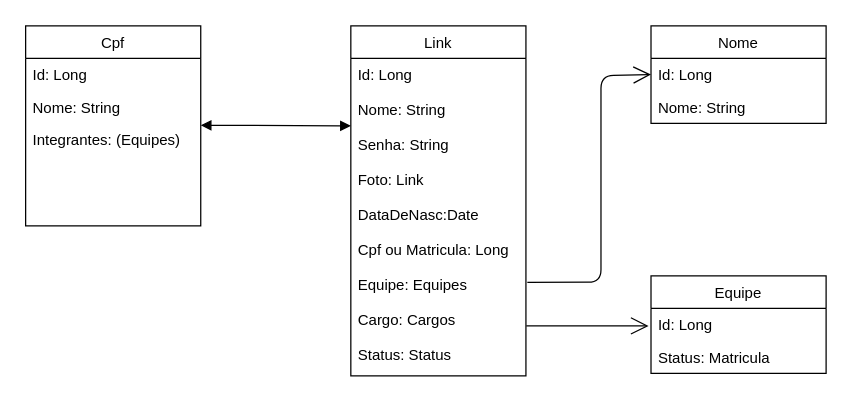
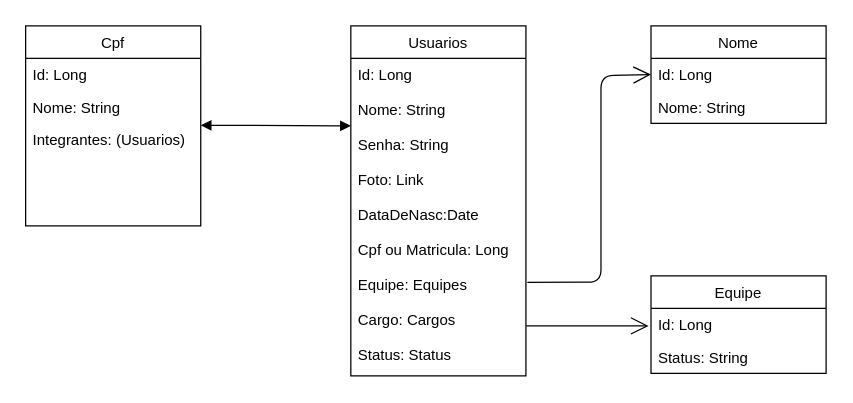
  <mxCell id="0" />
  <mxCell id="1" parent="0" />
  <mxCell id="2" value="Cpf" style="swimlane;fontStyle=0;childLayout=stackLayout;horizontal=1;startSize=26;fillColor=none;horizontalStack=0;resizeParent=1;resizeParentMax=0;resizeLast=0;collapsible=1;marginBottom=0;" parent="1" vertex="1"><mxGeometry x="20" y="20" width="140" height="160" as="geometry" /></mxCell>
  <mxCell id="3" value="Id: Long" style="text;strokeColor=none;fillColor=none;align=left;verticalAlign=top;spacingLeft=4;spacingRight=4;overflow=hidden;rotatable=0;points=[[0,0.5],[1,0.5]];portConstraint=eastwest;" parent="2" vertex="1"><mxGeometry y="26" width="140" height="26" as="geometry" /></mxCell>
  <mxCell id="4" value="Nome: String" style="text;strokeColor=none;fillColor=none;align=left;verticalAlign=top;spacingLeft=4;spacingRight=4;overflow=hidden;rotatable=0;points=[[0,0.5],[1,0.5]];portConstraint=eastwest;" parent="2" vertex="1"><mxGeometry y="52" width="140" height="26" as="geometry" /></mxCell>
- <mxCell id="5" value="Integrantes: (Equipes)" style="text;strokeColor=none;fillColor=none;align=left;verticalAlign=top;spacingLeft=4;spacingRight=4;overflow=hidden;rotatable=0;points=[[0,0.5],[1,0.5]];portConstraint=eastwest;" parent="2" vertex="1"><mxGeometry y="78" width="140" height="82" as="geometry" /></mxCell>
- <mxCell id="6" value="Link" style="swimlane;fontStyle=0;childLayout=stackLayout;horizontal=1;startSize=26;fillColor=none;horizontalStack=0;resizeParent=1;resizeParentMax=0;resizeLast=0;collapsible=1;marginBottom=0;" vertex="1" parent="1"><mxGeometry x="280" y="20" width="140" height="280" as="geometry"><mxRectangle x="280" y="40" width="80" height="26" as="alternateBounds" /></mxGeometry></mxCell>
+ <mxCell id="5" value="Integrantes: (Usuarios)" style="text;strokeColor=none;fillColor=none;align=left;verticalAlign=top;spacingLeft=4;spacingRight=4;overflow=hidden;rotatable=0;points=[[0,0.5],[1,0.5]];portConstraint=eastwest;" parent="2" vertex="1"><mxGeometry y="78" width="140" height="82" as="geometry" /></mxCell>
+ <mxCell id="6" value="Usuarios" style="swimlane;fontStyle=0;childLayout=stackLayout;horizontal=1;startSize=26;fillColor=none;horizontalStack=0;resizeParent=1;resizeParentMax=0;resizeLast=0;collapsible=1;marginBottom=0;" vertex="1" parent="1"><mxGeometry x="280" y="20" width="140" height="280" as="geometry"><mxRectangle x="280" y="40" width="80" height="26" as="alternateBounds" /></mxGeometry></mxCell>
  <mxCell id="7" value="Id: Long&#10;&#10;Nome: String&#10;&#10;Senha: String&#10;&#10;Foto: Link&#10;&#10;DataDeNasc:Date&#10;&#10;Cpf ou Matricula: Long&#10;&#10;Equipe: Equipes&#10;&#10;Cargo: Cargos&#10;&#10;Status: Status" style="text;strokeColor=none;fillColor=none;align=left;verticalAlign=top;spacingLeft=4;spacingRight=4;overflow=hidden;rotatable=0;points=[[0,0.5],[1,0.5]];portConstraint=eastwest;" vertex="1" parent="6"><mxGeometry y="26" width="140" height="254" as="geometry" /></mxCell>
  <mxCell id="8" value="Nome" style="swimlane;fontStyle=0;childLayout=stackLayout;horizontal=1;startSize=26;fillColor=none;horizontalStack=0;resizeParent=1;resizeParentMax=0;resizeLast=0;collapsible=1;marginBottom=0;" vertex="1" parent="1"><mxGeometry x="520" y="20" width="140" height="78" as="geometry" /></mxCell>
  <mxCell id="9" value="Id: Long" style="text;strokeColor=none;fillColor=none;align=left;verticalAlign=top;spacingLeft=4;spacingRight=4;overflow=hidden;rotatable=0;points=[[0,0.5],[1,0.5]];portConstraint=eastwest;" vertex="1" parent="8"><mxGeometry y="26" width="140" height="26" as="geometry" /></mxCell>
  <mxCell id="10" value="Nome: String" style="text;strokeColor=none;fillColor=none;align=left;verticalAlign=top;spacingLeft=4;spacingRight=4;overflow=hidden;rotatable=0;points=[[0,0.5],[1,0.5]];portConstraint=eastwest;" vertex="1" parent="8"><mxGeometry y="52" width="140" height="26" as="geometry" /></mxCell>
  <mxCell id="11" value="Equipe" style="swimlane;fontStyle=0;childLayout=stackLayout;horizontal=1;startSize=26;fillColor=none;horizontalStack=0;resizeParent=1;resizeParentMax=0;resizeLast=0;collapsible=1;marginBottom=0;" vertex="1" parent="1"><mxGeometry x="520" y="220" width="140" height="78" as="geometry" /></mxCell>
  <mxCell id="12" value="Id: Long" style="text;strokeColor=none;fillColor=none;align=left;verticalAlign=top;spacingLeft=4;spacingRight=4;overflow=hidden;rotatable=0;points=[[0,0.5],[1,0.5]];portConstraint=eastwest;" vertex="1" parent="11"><mxGeometry y="26" width="140" height="26" as="geometry" /></mxCell>
- <mxCell id="13" value="Status: Matricula" style="text;strokeColor=none;fillColor=none;align=left;verticalAlign=top;spacingLeft=4;spacingRight=4;overflow=hidden;rotatable=0;points=[[0,0.5],[1,0.5]];portConstraint=eastwest;" vertex="1" parent="11"><mxGeometry y="52" width="140" height="26" as="geometry" /></mxCell>
+ <mxCell id="13" value="Status: String" style="text;strokeColor=none;fillColor=none;align=left;verticalAlign=top;spacingLeft=4;spacingRight=4;overflow=hidden;rotatable=0;points=[[0,0.5],[1,0.5]];portConstraint=eastwest;" vertex="1" parent="11"><mxGeometry y="52" width="140" height="26" as="geometry" /></mxCell>
  <mxCell id="14" value="" style="endArrow=open;endFill=1;endSize=12;html=1;entryX=-0.014;entryY=0.538;entryDx=0;entryDy=0;entryPerimeter=0;" edge="1" parent="1" target="12"><mxGeometry width="160" relative="1" as="geometry"><mxPoint x="420.28" y="260.02" as="sourcePoint" /><mxPoint x="480" y="260" as="targetPoint" /></mxGeometry></mxCell>
  <mxCell id="15" value="" style="endArrow=open;endFill=1;endSize=12;html=1;exitX=1.008;exitY=0.705;exitDx=0;exitDy=0;exitPerimeter=0;entryX=0;entryY=0.5;entryDx=0;entryDy=0;" edge="1" parent="1" source="7" target="9"><mxGeometry width="160" relative="1" as="geometry"><mxPoint x="420" y="99.66" as="sourcePoint" /><mxPoint x="520" y="99.968" as="targetPoint" /><Array as="points"><mxPoint x="480" y="225" /><mxPoint x="480" y="60" /></Array></mxGeometry></mxCell>
  <mxCell id="16" value="" style="endArrow=block;startArrow=block;endFill=1;startFill=1;html=1;" edge="1" parent="1"><mxGeometry width="160" relative="1" as="geometry"><mxPoint x="160" y="99.58" as="sourcePoint" /><mxPoint x="280" y="100" as="targetPoint" /></mxGeometry></mxCell>
